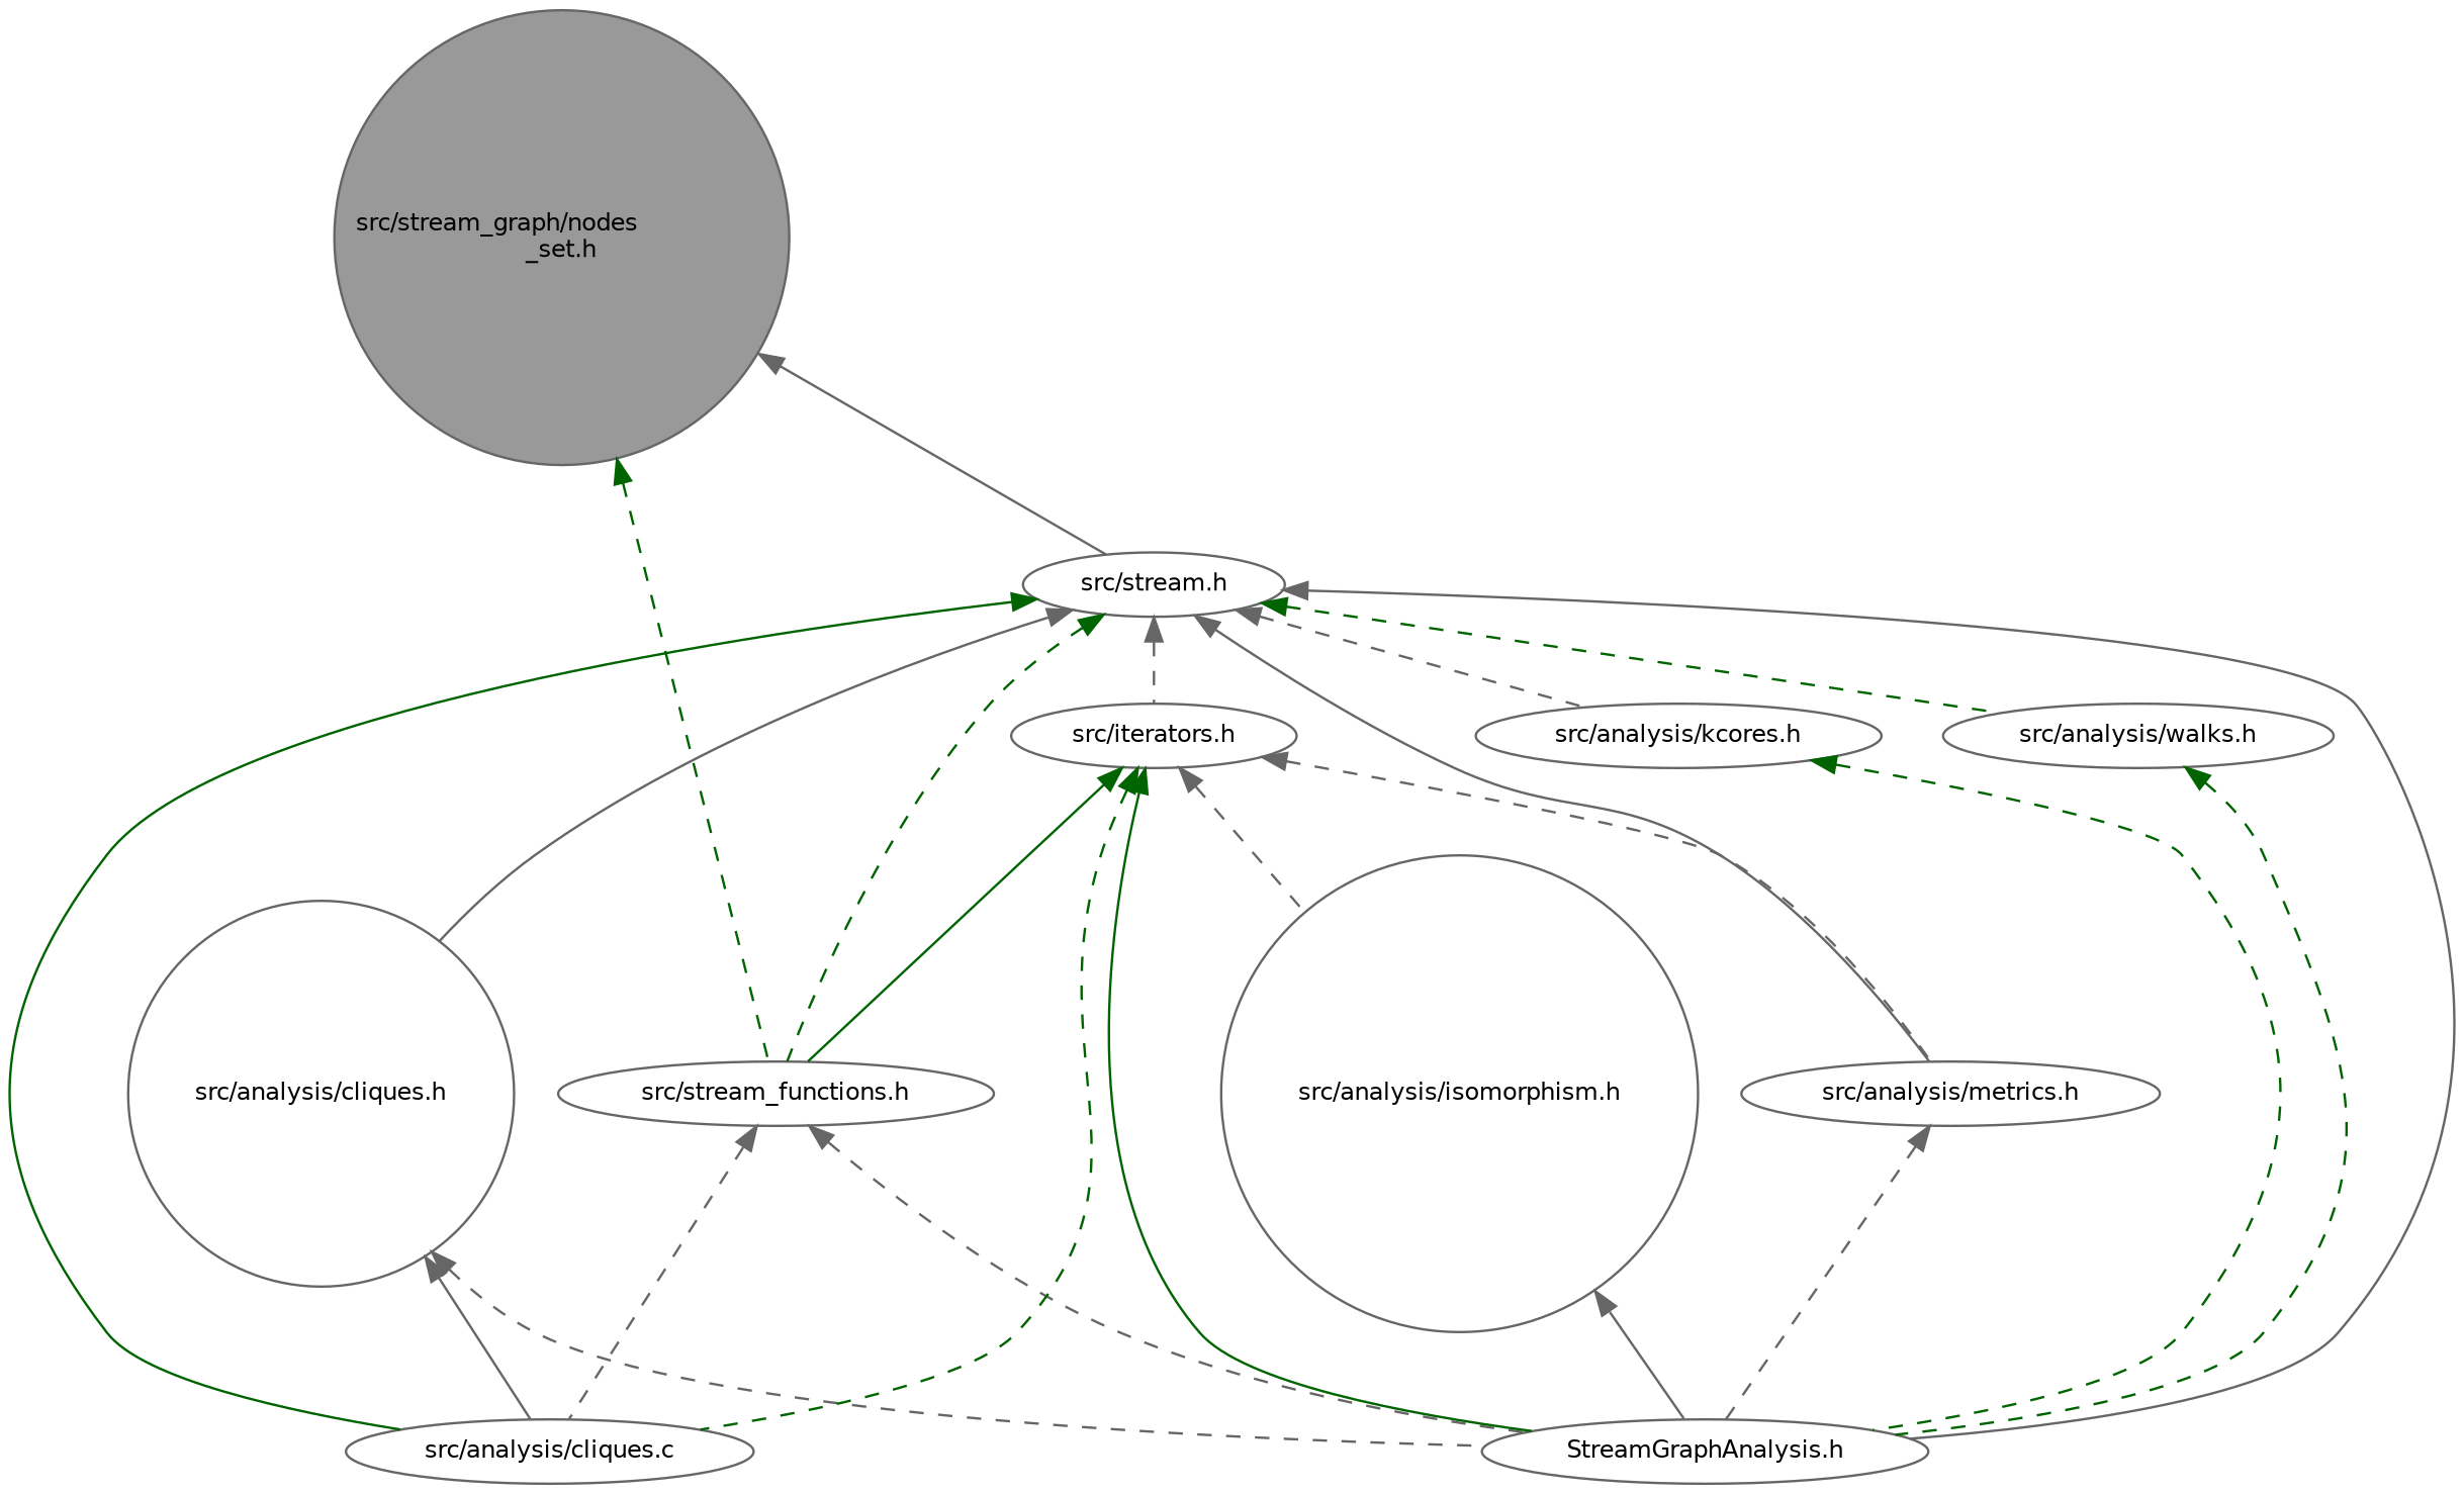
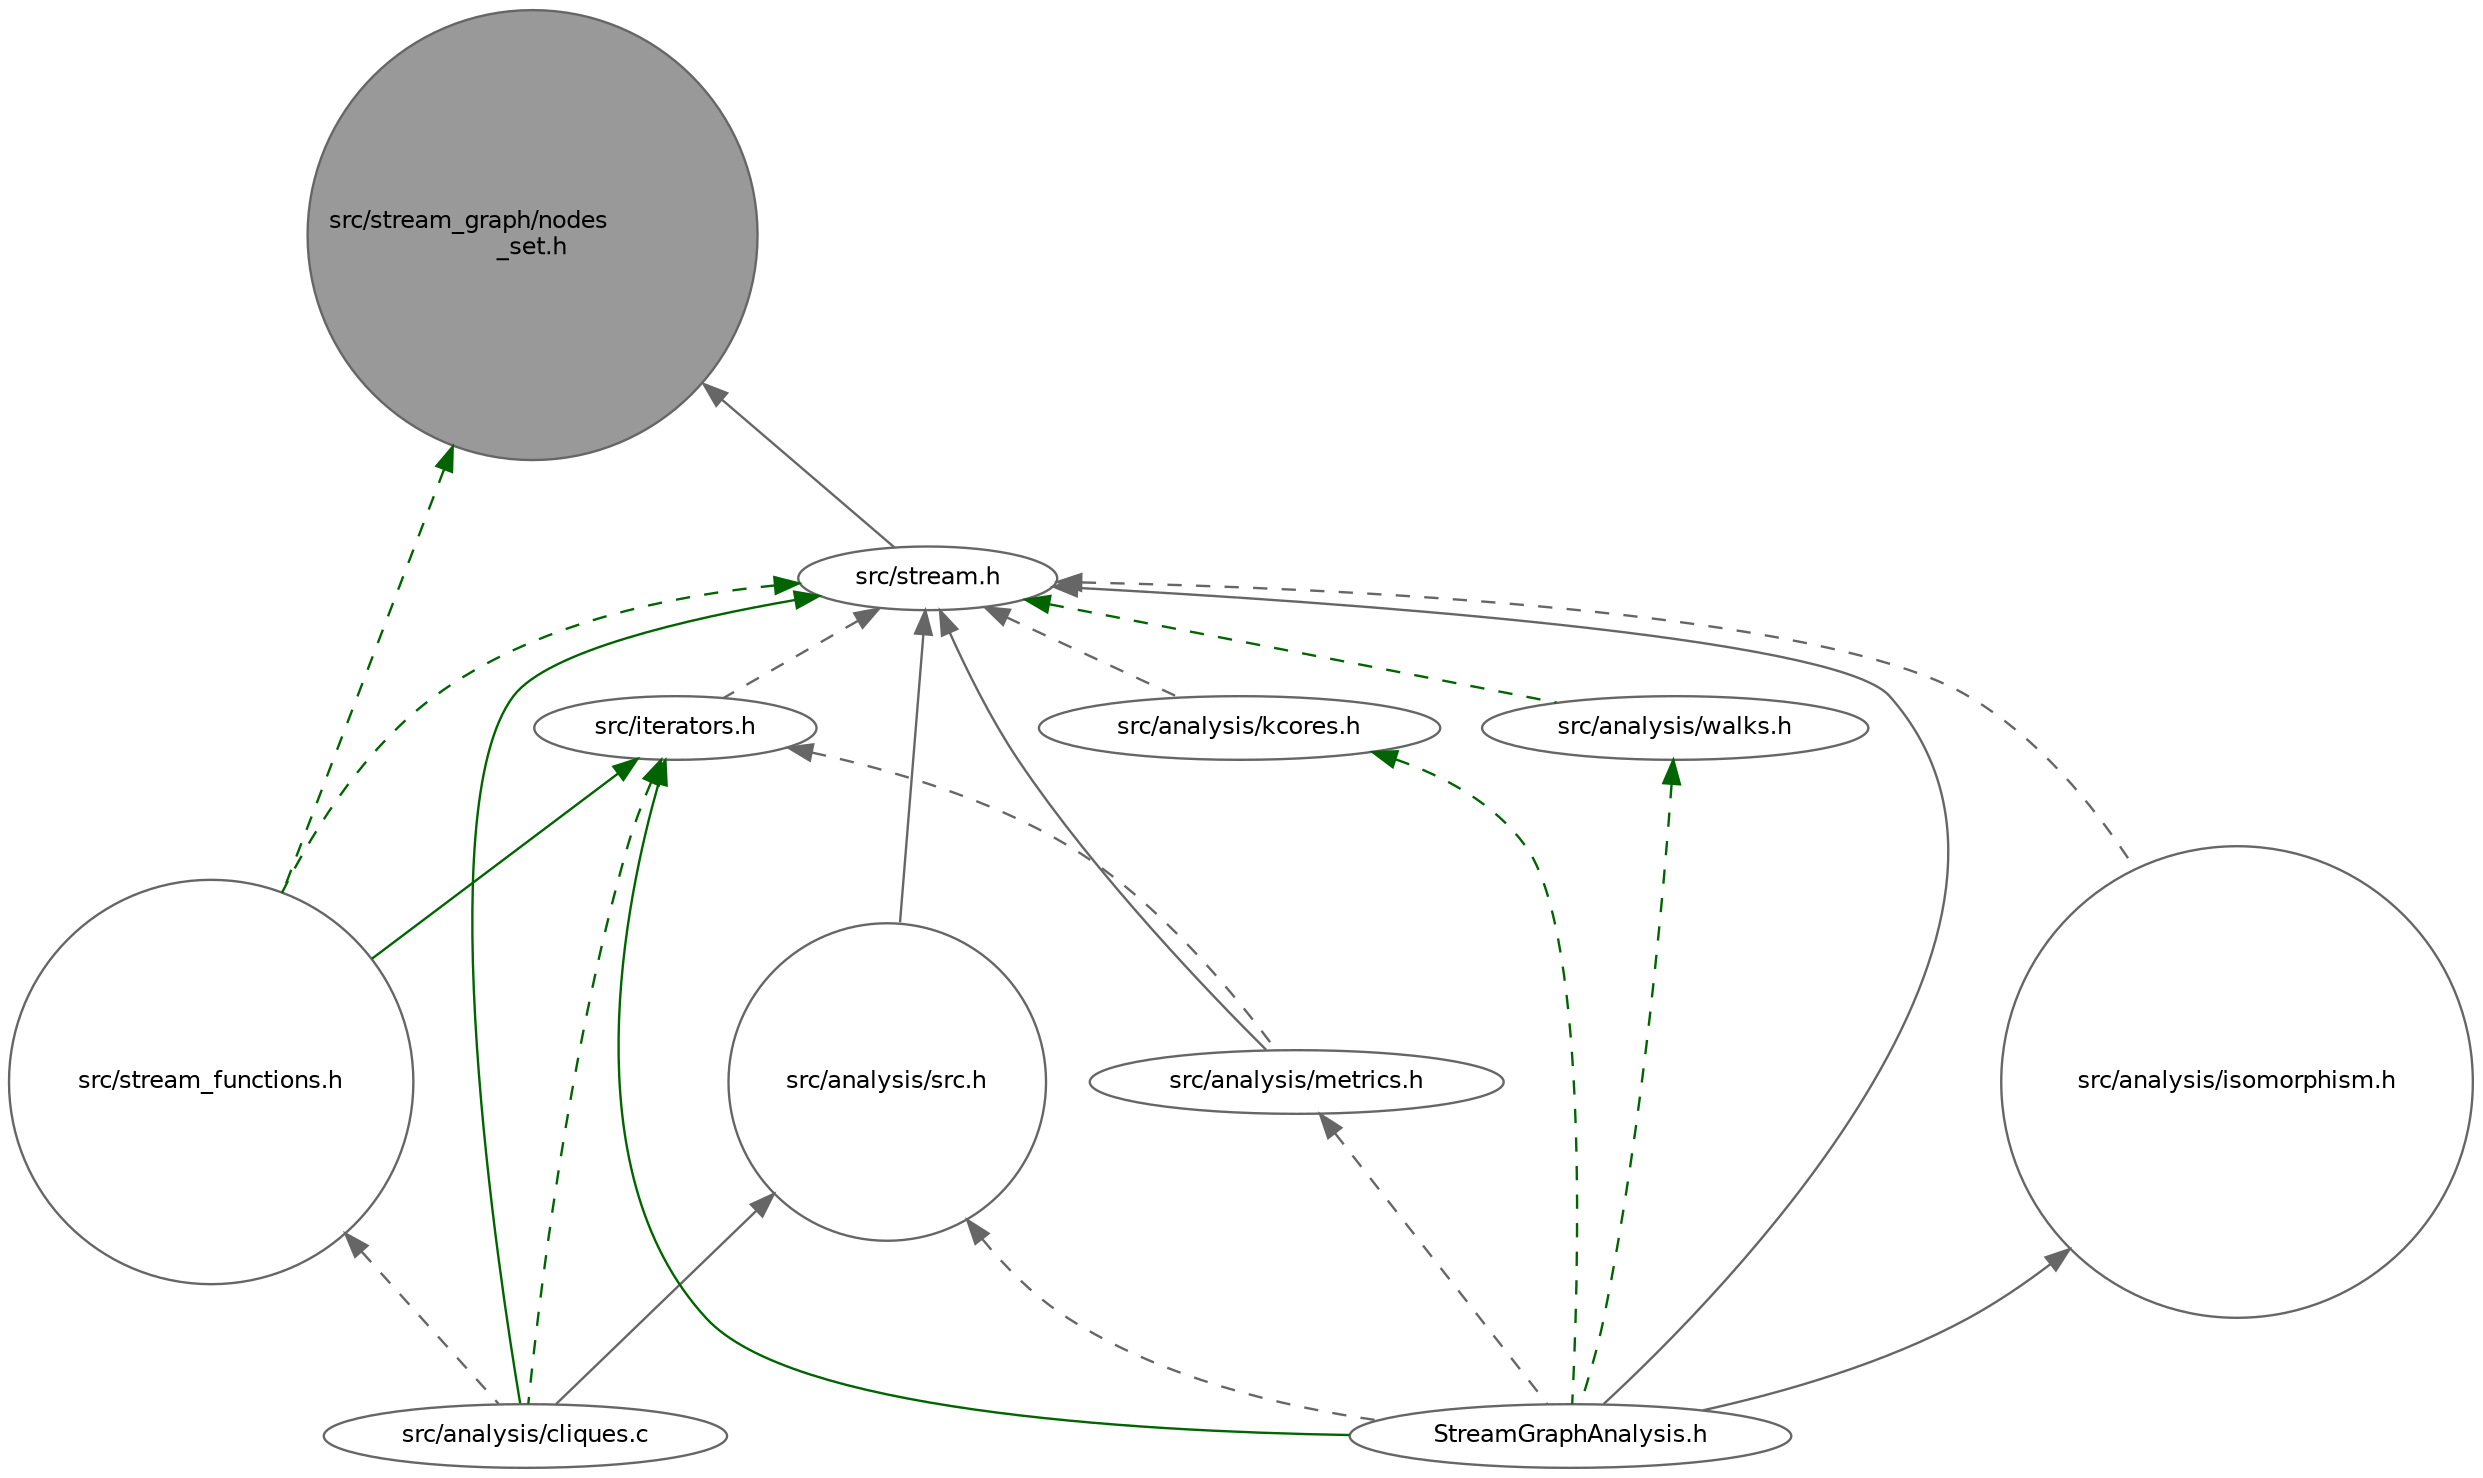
  digraph {
    node [color=grey40 fillcolor=white fontname=Helvetica fontsize=10 shape=ellipse style=filled]
    edge [color=gray40 dir=back fontname=Helvetica fontsize=10 labelfontname=Helvetica labelfontsize=10 style=dashed]
    n1 [color=gray40 fillcolor=grey60 fontcolor=black height=0.2 label="src/stream_graph/nodes\l_set.h" shape=circle width=0.4]
    n2 [height=0.2 label="src/stream.h" width=0.4]
-   n3 [height=0.2 label="src/stream_functions.h" width=0.4]
+   n3 [height=0.2 label="src/stream_functions.h" shape=circle width=0.4]
    n4 [height=0.2 label="StreamGraphAnalysis.h" width=0.4]
    n5 [height=0.2 label="src/analysis/cliques.c" width=0.4]
-   n6 [height=0.2 label="src/analysis/cliques.h" shape=circle width=0.4]
+   n6 [height=0.2 label="src/analysis/src.h" shape=circle width=0.4]
    n7 [height=0.2 label="src/analysis/isomorphism.h" shape=circle width=0.4]
    n8 [height=0.2 label="src/analysis/kcores.h" width=0.4]
    n9 [height=0.2 label="src/analysis/metrics.h" width=0.4]
    n10 [height=0.2 label="src/analysis/walks.h" width=0.4]
    n11 [height=0.2 label="src/iterators.h" width=0.4]
    n1 -> n2 [style=solid]
    n1 -> n3 [color=darkgreen]
    n2 -> n3 [color=darkgreen]
    n2 -> n4 [style=solid]
    n2 -> n5 [color=darkgreen style=solid]
    n2 -> n6 [style=solid]
-   n11 -> n7
+   n2 -> n7
    n2 -> n8
    n2 -> n9 [style=solid]
    n2 -> n10 [color=darkgreen]
    n2 -> n11
-   n3 -> n4
    n3 -> n5
    n6 -> n4
    n6 -> n5 [style=solid]
    n7 -> n4 [style=solid]
    n8 -> n4 [color=darkgreen]
    n9 -> n4
    n10 -> n4 [color=darkgreen]
    n11 -> n3 [color=darkgreen style=solid]
    n11 -> n4 [color=darkgreen style=solid]
    n11 -> n5 [color=darkgreen]
    n11 -> n9
  }
